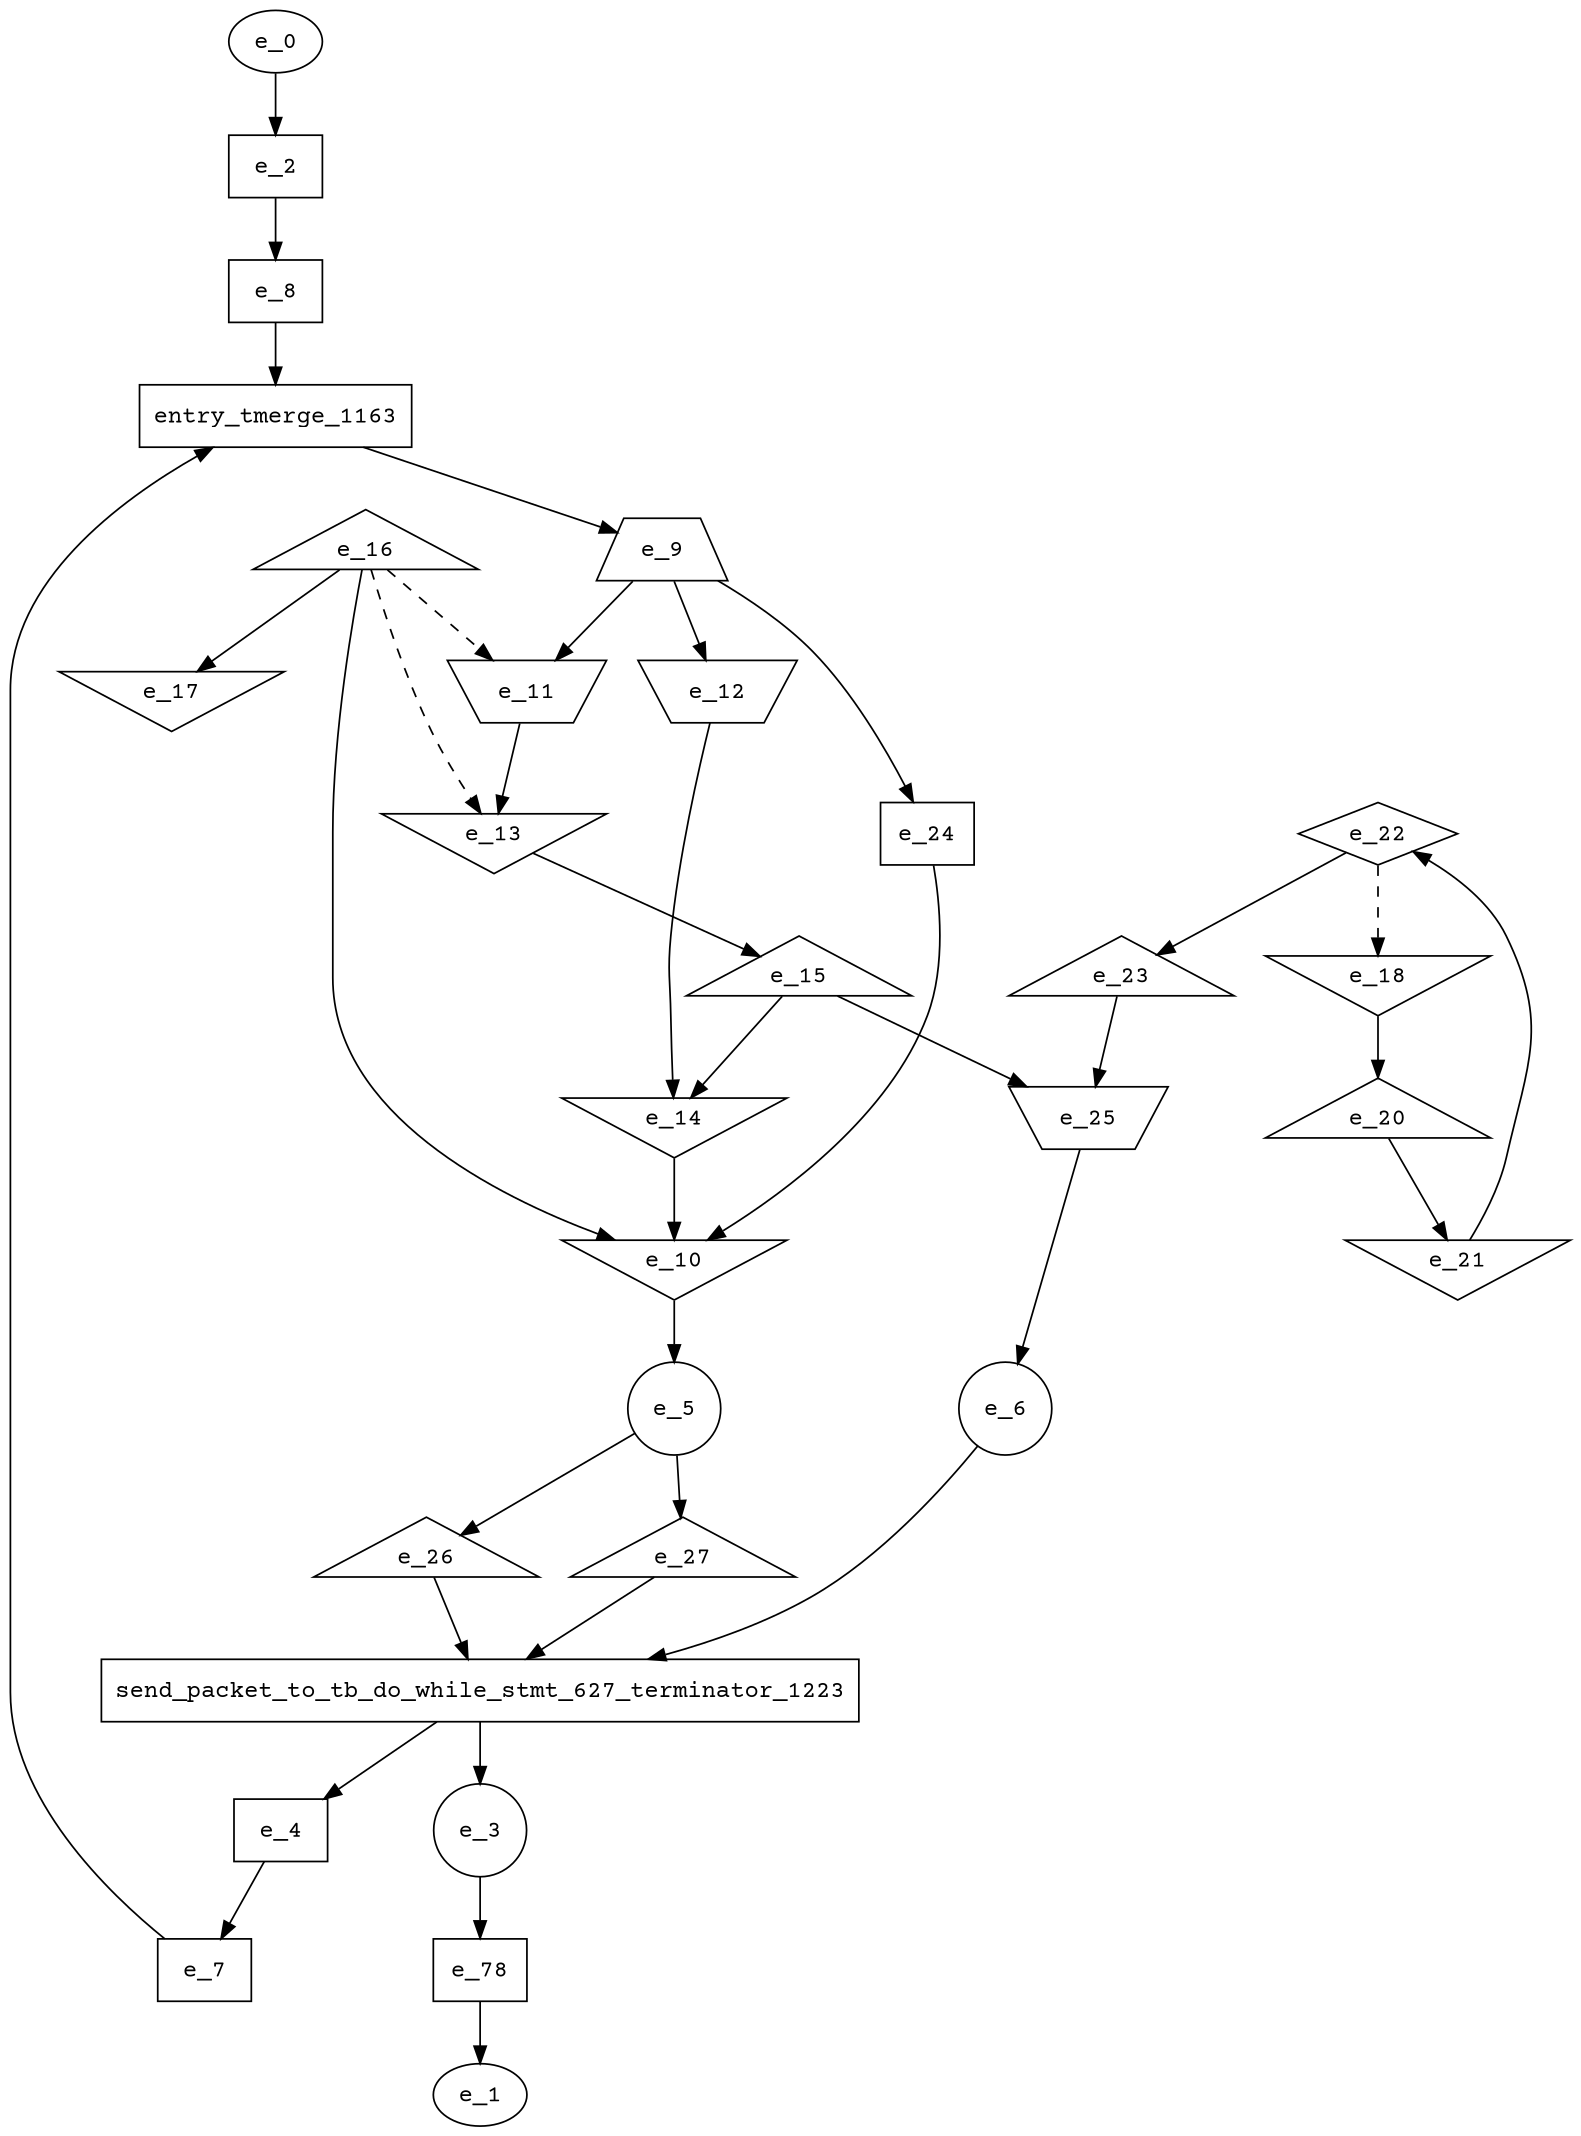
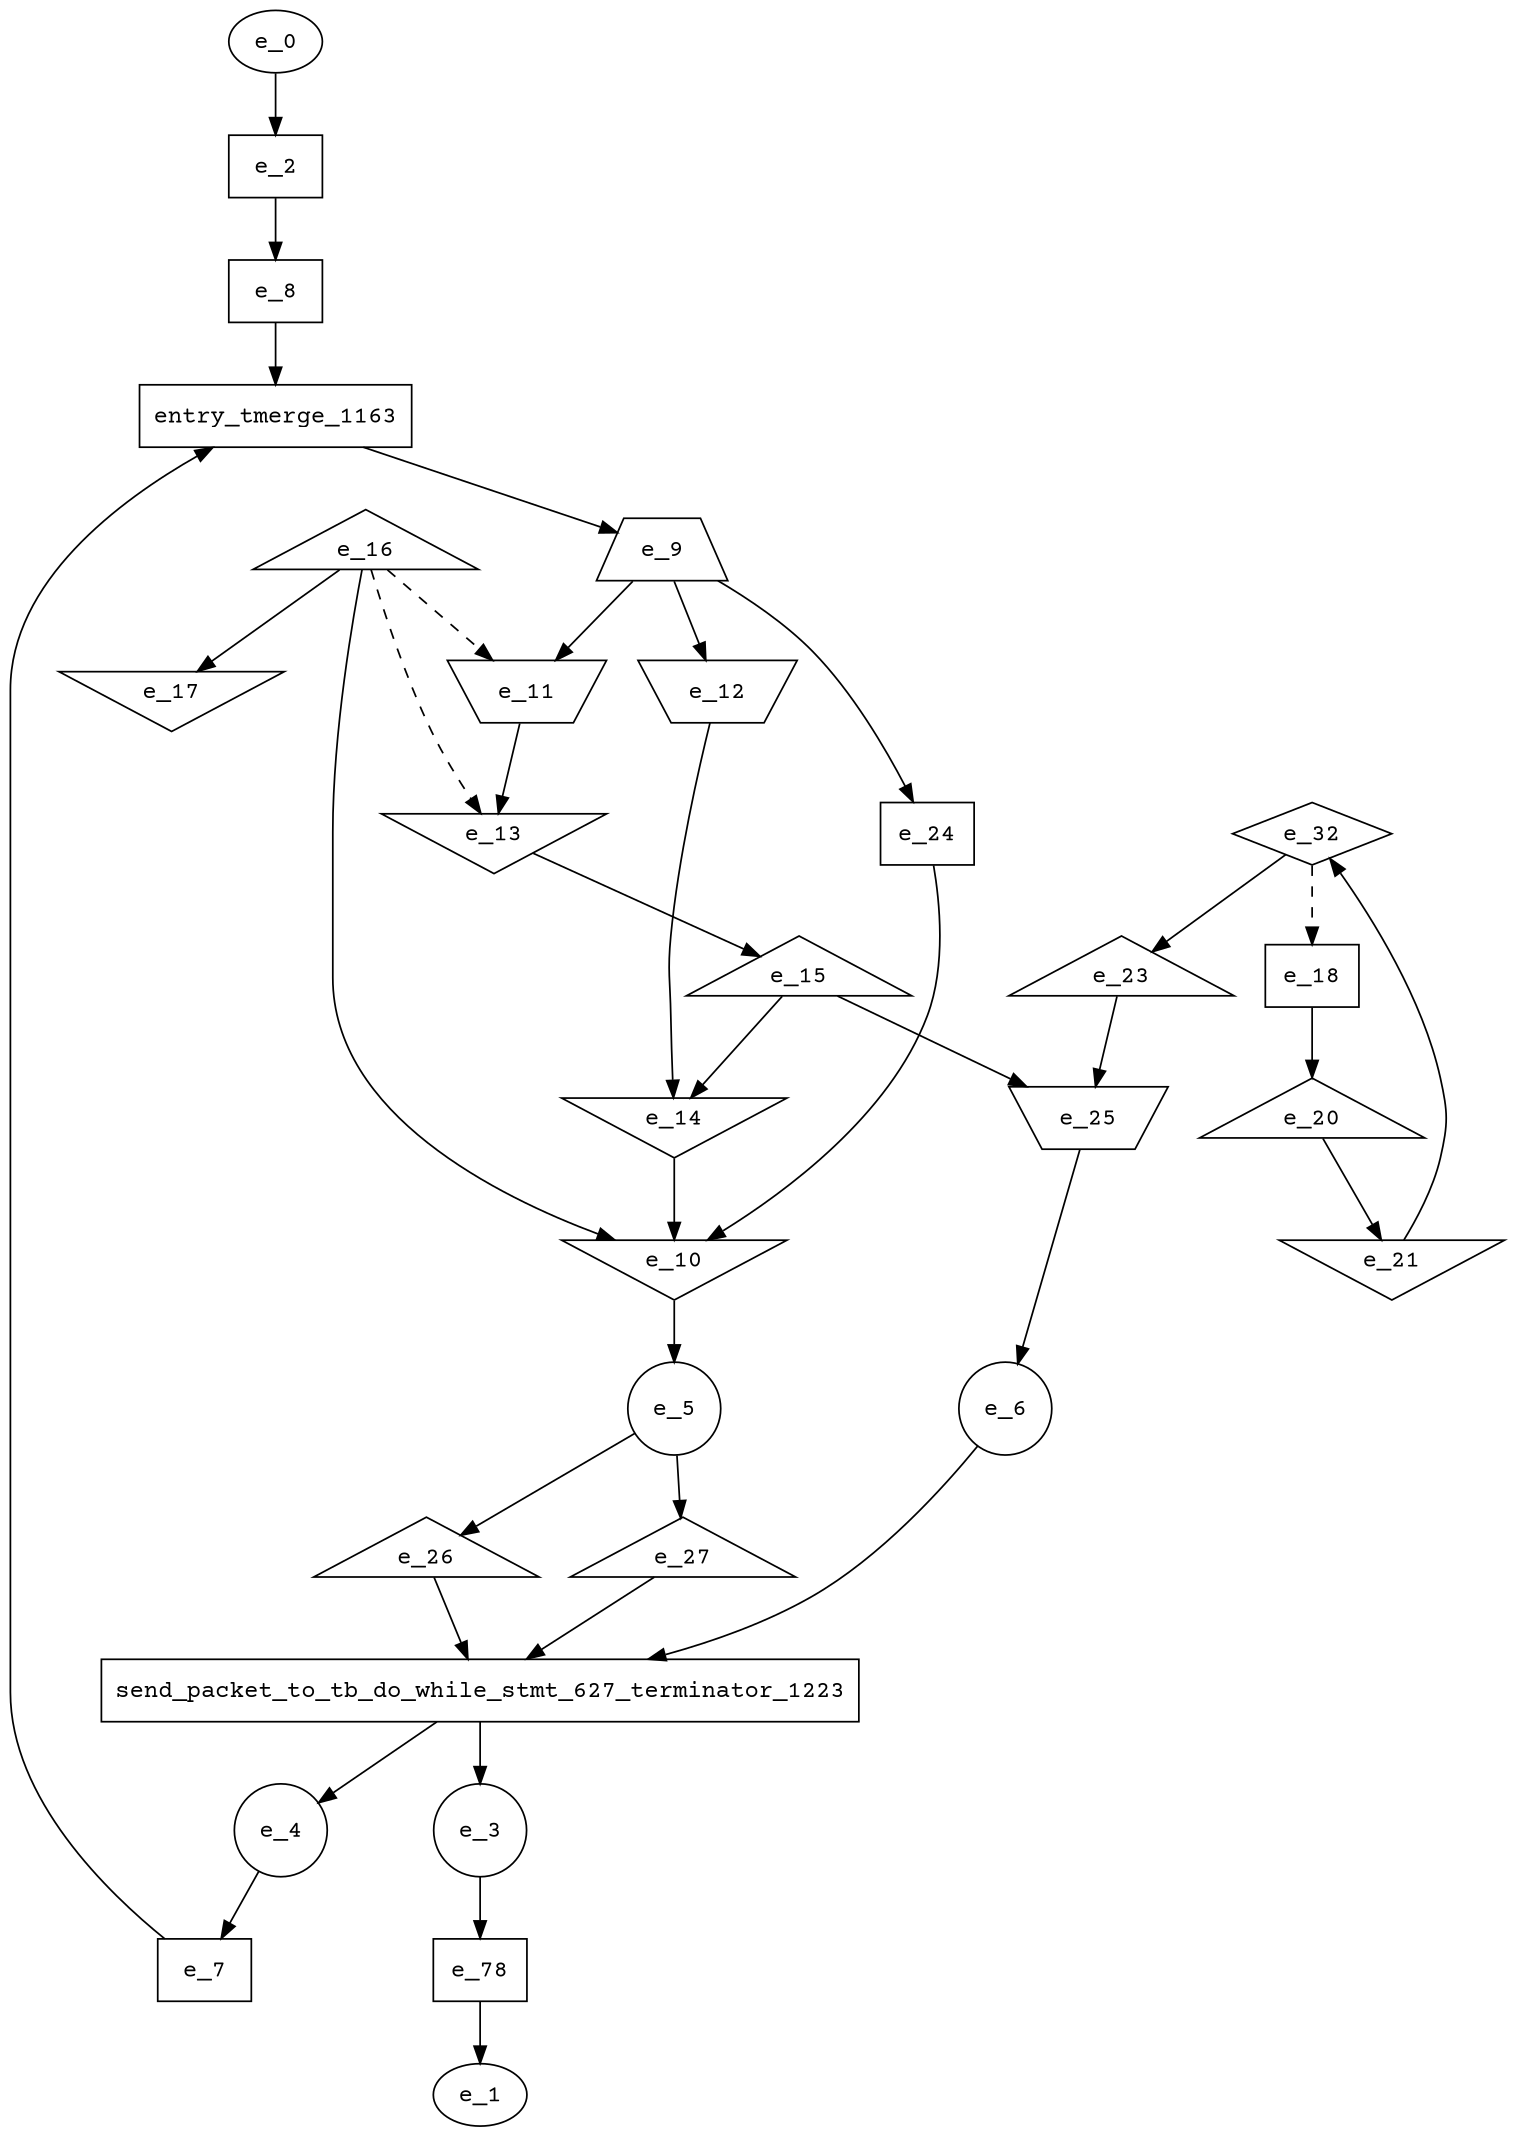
  digraph {
    fontname="Courier Prime"
    node [fontname="Courier Prime" shape=triangle]
    edge [fontname="Courier Prime"]
    e_2 [shape=dot]
    e_8 [shape=dot]
    e_0 [shape=""]
    entry_tmerge_1163 [shape=rectangle]
    e_3 [shape=circle]
    n6 [label=e_78 shape=dot]
    e_1 [shape=""]
-   e_4 [shape=box]
+   e_4 [shape=circle]
    e_7 [shape=dot]
    e_5 [shape=circle]
    e_26
    e_27
    send_packet_to_tb_do_while_stmt_627_terminator_1223 [shape=rectangle]
    e_6 [shape=circle]
    e_9 [shape=trapezium]
    e_11 [shape=invtrapezium]
    e_12 [shape=invtrapezium]
    e_24 [shape=dot]
    e_13 [shape=invtriangle]
    e_14 [shape=invtriangle]
    e_10 [shape=invtriangle]
    e_15
    e_25 [shape=invtrapezium]
    e_16
    e_17 [shape=invtriangle]
-   e_18 [shape=invtriangle]
+   e_18 [shape=box]
    e_20
    e_21 [shape=invtriangle]
-   e_22 [shape=diamond]
+   e_22 [shape=diamond label=e_32]
    e_23
    e_2 -> e_8
    e_8 -> entry_tmerge_1163
    e_0 -> e_2
    entry_tmerge_1163 -> e_9
    e_3 -> n6
    n6 -> e_1
    e_4 -> e_7
    e_7 -> entry_tmerge_1163
    e_5 -> e_26
    e_5 -> e_27
    e_26 -> send_packet_to_tb_do_while_stmt_627_terminator_1223
    e_27 -> send_packet_to_tb_do_while_stmt_627_terminator_1223
    send_packet_to_tb_do_while_stmt_627_terminator_1223 -> e_3
    send_packet_to_tb_do_while_stmt_627_terminator_1223 -> e_4
    e_6 -> send_packet_to_tb_do_while_stmt_627_terminator_1223
    e_9 -> e_11
    e_9 -> e_12
    e_9 -> e_24
    e_11 -> e_13
    e_12 -> e_14
    e_24 -> e_10
    e_13 -> e_15
    e_14 -> e_10
    e_10 -> e_5
    e_15 -> e_14
    e_15 -> e_25
    e_25 -> e_6
    e_16 -> e_11 [style=dashed]
    e_16 -> e_13 [style=dashed]
    e_16 -> e_10
    e_16 -> e_17
    e_18 -> e_20
    e_20 -> e_21
    e_21 -> e_22
    e_22 -> e_18 [style=dashed]
    e_22 -> e_23
    e_23 -> e_25
  }
